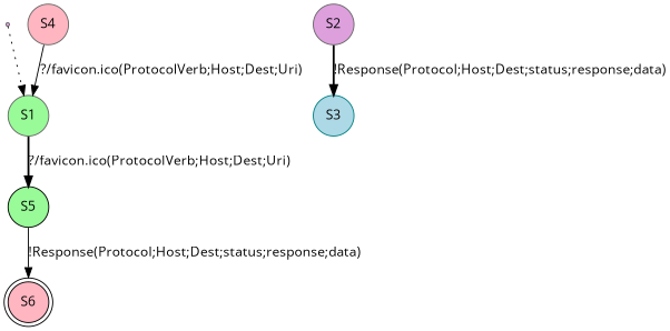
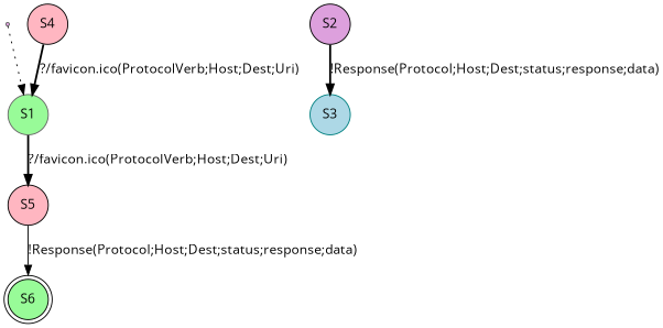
  digraph {
    fontname="Open Sans"
    node [color=black fillcolor=plum fontname="Open Sans" shape=circle style=filled]
    edge [fontname="Open Sans" style=bold]
    S00 [color=gray40 shape=point]
    n2 [color=gray40 fillcolor=palegreen label=S1]
-   n3 [fillcolor=palegreen label=S5]
-   n4 [color=gray40 label=S2]
+   n3 [fillcolor=lightpink label=S5]
+   n4 [label=S2]
    n5 [color=teal fillcolor=lightblue label=S3]
-   n6 [fillcolor=lightpink label=S6 shape=doublecircle]
-   n7 [color=gray40 fillcolor=lightpink label=S4]
+   n6 [fillcolor=palegreen label=S6 shape=doublecircle]
+   n7 [fillcolor=lightpink label=S4]
    S00 -> n2 [style=dotted]
    n2 -> n3 [label="?/favicon.ico(ProtocolVerb;Host;Dest;Uri)"]
    n3 -> n6 [label="!Response(Protocol;Host;Dest;status;response;data)" style=solid]
    n4 -> n5 [label="!Response(Protocol;Host;Dest;status;response;data)"]
-   n7 -> n2 [label="?/favicon.ico(ProtocolVerb;Host;Dest;Uri)" style=solid]
+   n7 -> n2 [label="?/favicon.ico(ProtocolVerb;Host;Dest;Uri)"]
  }
